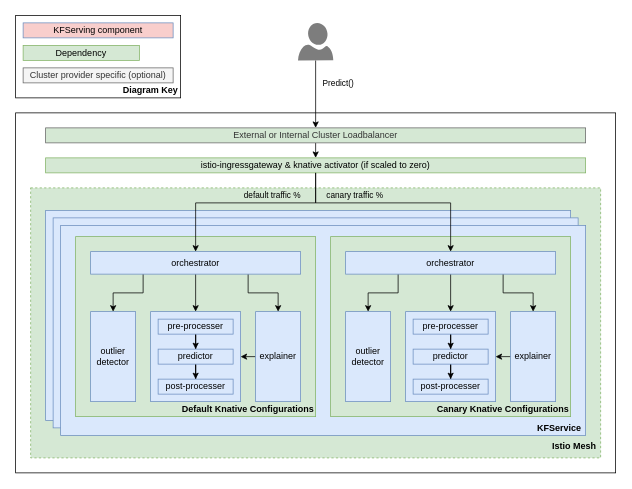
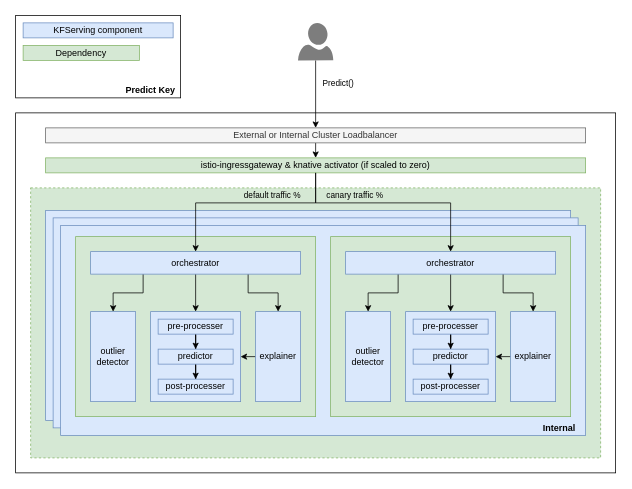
  <mxCell id="0" />
  <mxCell id="1" parent="0" />
  <mxCell id="2" value="" style="rounded=0;whiteSpace=wrap;html=1;" vertex="1" parent="1"><mxGeometry x="20" y="20" width="220" height="110" as="geometry" /></mxCell>
  <mxCell id="3" value="" style="rounded=0;whiteSpace=wrap;html=1;" vertex="1" parent="1"><mxGeometry x="20" y="150" width="800" height="480" as="geometry" /></mxCell>
  <mxCell id="4" value="" style="rounded=0;whiteSpace=wrap;html=1;dashed=1;fillColor=#d5e8d4;strokeColor=#82b366;" vertex="1" parent="1"><mxGeometry x="40" y="250" width="760" height="360" as="geometry" /></mxCell>
  <mxCell id="5" value="" style="rounded=0;whiteSpace=wrap;html=1;fillColor=#dae8fc;strokeColor=#6c8ebf;" vertex="1" parent="1"><mxGeometry x="60" y="280" width="700" height="280" as="geometry" /></mxCell>
  <mxCell id="6" value="" style="rounded=0;whiteSpace=wrap;html=1;fillColor=#dae8fc;strokeColor=#6c8ebf;" vertex="1" parent="1"><mxGeometry x="70" y="290" width="700" height="280" as="geometry" /></mxCell>
  <mxCell id="7" value="" style="rounded=0;whiteSpace=wrap;html=1;fillColor=#dae8fc;strokeColor=#6c8ebf;" vertex="1" parent="1"><mxGeometry x="80" y="300" width="700" height="280" as="geometry" /></mxCell>
  <mxCell id="8" value="" style="rounded=0;whiteSpace=wrap;html=1;fillColor=#d5e8d4;strokeColor=#82b366;" vertex="1" parent="1"><mxGeometry x="440" y="315" width="320" height="240" as="geometry" /></mxCell>
  <mxCell id="9" value="" style="rounded=0;whiteSpace=wrap;html=1;fillColor=#dae8fc;strokeColor=#6c8ebf;" vertex="1" parent="1"><mxGeometry x="540" y="415" width="120" height="120" as="geometry" /></mxCell>
  <mxCell id="10" value="istio-ingressgateway &amp;amp; knative activator (if scaled to zero)" style="rounded=0;whiteSpace=wrap;html=1;fillColor=#d5e8d4;strokeColor=#82b366;" vertex="1" parent="1"><mxGeometry x="60" y="210" width="720" height="20" as="geometry" /></mxCell>
  <mxCell id="11" value="canary traffic %" style="rounded=0;orthogonalLoop=1;jettySize=auto;html=1;exitX=0.5;exitY=1;exitDx=0;exitDy=0;entryX=0.5;entryY=0;entryDx=0;entryDy=0;strokeColor=#000000;labelBackgroundColor=none;edgeStyle=orthogonalEdgeStyle;" edge="1" parent="1" source="10" target="23"><mxGeometry x="-0.355" y="10" relative="1" as="geometry"><mxPoint x="420" y="230" as="sourcePoint" /><Array as="points"><mxPoint x="420" y="270" /><mxPoint x="600" y="270" /></Array><mxPoint as="offset" /></mxGeometry></mxCell>
  <mxCell id="12" style="edgeStyle=orthogonalEdgeStyle;rounded=0;orthogonalLoop=1;jettySize=auto;html=1;exitX=0.5;exitY=1;exitDx=0;exitDy=0;" edge="1" parent="1" source="13" target="17"><mxGeometry relative="1" as="geometry" /></mxCell>
  <mxCell id="13" value="pre-processer" style="rounded=0;whiteSpace=wrap;html=1;fillColor=#dae8fc;strokeColor=#6c8ebf;" vertex="1" parent="1"><mxGeometry x="550" y="425" width="100" height="20" as="geometry" /></mxCell>
  <mxCell id="14" style="edgeStyle=orthogonalEdgeStyle;rounded=0;orthogonalLoop=1;jettySize=auto;html=1;exitX=0;exitY=0.5;exitDx=0;exitDy=0;entryX=1;entryY=0.5;entryDx=0;entryDy=0;" edge="1" parent="1" source="15" target="9"><mxGeometry relative="1" as="geometry" /></mxCell>
  <mxCell id="15" value="explainer" style="rounded=0;whiteSpace=wrap;html=1;fillColor=#dae8fc;strokeColor=#6c8ebf;" vertex="1" parent="1"><mxGeometry x="680" y="415" width="60" height="120" as="geometry" /></mxCell>
  <mxCell id="16" style="edgeStyle=orthogonalEdgeStyle;rounded=0;orthogonalLoop=1;jettySize=auto;html=1;exitX=0.5;exitY=1;exitDx=0;exitDy=0;" edge="1" parent="1" source="17" target="18"><mxGeometry relative="1" as="geometry" /></mxCell>
  <mxCell id="17" value="predictor" style="rounded=0;whiteSpace=wrap;html=1;fillColor=#dae8fc;strokeColor=#6c8ebf;" vertex="1" parent="1"><mxGeometry x="550" y="465" width="100" height="20" as="geometry" /></mxCell>
  <mxCell id="18" value="post-processer" style="rounded=0;whiteSpace=wrap;html=1;fillColor=#dae8fc;strokeColor=#6c8ebf;" vertex="1" parent="1"><mxGeometry x="550" y="505" width="100" height="20" as="geometry" /></mxCell>
  <mxCell id="19" value="outlier detector" style="rounded=0;whiteSpace=wrap;html=1;fillColor=#dae8fc;strokeColor=#6c8ebf;" vertex="1" parent="1"><mxGeometry x="460" y="415" width="60" height="120" as="geometry" /></mxCell>
  <mxCell id="20" style="edgeStyle=orthogonalEdgeStyle;rounded=0;orthogonalLoop=1;jettySize=auto;html=1;entryX=0.5;entryY=0;entryDx=0;entryDy=0;" edge="1" parent="1" source="23" target="9"><mxGeometry relative="1" as="geometry" /></mxCell>
  <mxCell id="21" style="edgeStyle=orthogonalEdgeStyle;rounded=0;orthogonalLoop=1;jettySize=auto;html=1;exitX=0.75;exitY=1;exitDx=0;exitDy=0;entryX=0.5;entryY=0;entryDx=0;entryDy=0;" edge="1" parent="1" source="23" target="15"><mxGeometry relative="1" as="geometry" /></mxCell>
  <mxCell id="22" style="edgeStyle=orthogonalEdgeStyle;rounded=0;orthogonalLoop=1;jettySize=auto;html=1;exitX=0.25;exitY=1;exitDx=0;exitDy=0;entryX=0.5;entryY=0;entryDx=0;entryDy=0;" edge="1" parent="1" source="23" target="19"><mxGeometry relative="1" as="geometry" /></mxCell>
  <mxCell id="23" value="orchestrator" style="rounded=0;whiteSpace=wrap;html=1;fillColor=#dae8fc;strokeColor=#6c8ebf;" vertex="1" parent="1"><mxGeometry x="460" y="335" width="280" height="30" as="geometry" /></mxCell>
- <mxCell id="24" value="&lt;b&gt;Canary Knative Configurations&lt;/b&gt;" style="text;html=1;strokeColor=none;fillColor=none;align=center;verticalAlign=middle;whiteSpace=wrap;rounded=0;" vertex="1" parent="1"><mxGeometry x="580" y="535" width="180" height="20" as="geometry" /></mxCell>
  <mxCell id="25" value="" style="rounded=0;whiteSpace=wrap;html=1;fillColor=#d5e8d4;strokeColor=#82b366;" vertex="1" parent="1"><mxGeometry x="100" y="315" width="320" height="240" as="geometry" /></mxCell>
  <mxCell id="26" value="" style="rounded=0;whiteSpace=wrap;html=1;fillColor=#dae8fc;strokeColor=#6c8ebf;" vertex="1" parent="1"><mxGeometry x="200" y="415" width="120" height="120" as="geometry" /></mxCell>
  <mxCell id="27" style="edgeStyle=orthogonalEdgeStyle;rounded=0;orthogonalLoop=1;jettySize=auto;html=1;exitX=0.5;exitY=1;exitDx=0;exitDy=0;" edge="1" parent="1" source="28" target="32"><mxGeometry relative="1" as="geometry" /></mxCell>
  <mxCell id="28" value="pre-processer" style="rounded=0;whiteSpace=wrap;html=1;fillColor=#dae8fc;strokeColor=#6c8ebf;" vertex="1" parent="1"><mxGeometry x="210" y="425" width="100" height="20" as="geometry" /></mxCell>
  <mxCell id="29" style="edgeStyle=orthogonalEdgeStyle;rounded=0;orthogonalLoop=1;jettySize=auto;html=1;exitX=0;exitY=0.5;exitDx=0;exitDy=0;entryX=1;entryY=0.5;entryDx=0;entryDy=0;" edge="1" parent="1" source="30" target="26"><mxGeometry relative="1" as="geometry" /></mxCell>
  <mxCell id="30" value="explainer" style="rounded=0;whiteSpace=wrap;html=1;fillColor=#dae8fc;strokeColor=#6c8ebf;" vertex="1" parent="1"><mxGeometry x="340" y="415" width="60" height="120" as="geometry" /></mxCell>
  <mxCell id="31" style="edgeStyle=orthogonalEdgeStyle;rounded=0;orthogonalLoop=1;jettySize=auto;html=1;exitX=0.5;exitY=1;exitDx=0;exitDy=0;" edge="1" parent="1" source="32" target="33"><mxGeometry relative="1" as="geometry" /></mxCell>
  <mxCell id="32" value="predictor" style="rounded=0;whiteSpace=wrap;html=1;fillColor=#dae8fc;strokeColor=#6c8ebf;" vertex="1" parent="1"><mxGeometry x="210" y="465" width="100" height="20" as="geometry" /></mxCell>
  <mxCell id="33" value="post-processer" style="rounded=0;whiteSpace=wrap;html=1;fillColor=#dae8fc;strokeColor=#6c8ebf;" vertex="1" parent="1"><mxGeometry x="210" y="505" width="100" height="20" as="geometry" /></mxCell>
  <mxCell id="34" value="outlier detector" style="rounded=0;whiteSpace=wrap;html=1;fillColor=#dae8fc;strokeColor=#6c8ebf;" vertex="1" parent="1"><mxGeometry x="120" y="415" width="60" height="120" as="geometry" /></mxCell>
  <mxCell id="35" style="edgeStyle=orthogonalEdgeStyle;rounded=0;orthogonalLoop=1;jettySize=auto;html=1;entryX=0.5;entryY=0;entryDx=0;entryDy=0;" edge="1" parent="1" source="38" target="26"><mxGeometry relative="1" as="geometry" /></mxCell>
  <mxCell id="36" style="edgeStyle=orthogonalEdgeStyle;rounded=0;orthogonalLoop=1;jettySize=auto;html=1;exitX=0.75;exitY=1;exitDx=0;exitDy=0;entryX=0.5;entryY=0;entryDx=0;entryDy=0;" edge="1" parent="1" source="38" target="30"><mxGeometry relative="1" as="geometry" /></mxCell>
  <mxCell id="37" style="edgeStyle=orthogonalEdgeStyle;rounded=0;orthogonalLoop=1;jettySize=auto;html=1;exitX=0.25;exitY=1;exitDx=0;exitDy=0;entryX=0.5;entryY=0;entryDx=0;entryDy=0;" edge="1" parent="1" source="38" target="34"><mxGeometry relative="1" as="geometry" /></mxCell>
  <mxCell id="38" value="orchestrator" style="rounded=0;whiteSpace=wrap;html=1;fillColor=#dae8fc;strokeColor=#6c8ebf;" vertex="1" parent="1"><mxGeometry x="120" y="335" width="280" height="30" as="geometry" /></mxCell>
- <mxCell id="39" value="&lt;b&gt;Default Knative Configurations&lt;/b&gt;" style="text;html=1;strokeColor=none;fillColor=none;align=center;verticalAlign=middle;whiteSpace=wrap;rounded=0;" vertex="1" parent="1"><mxGeometry x="240" y="535" width="180" height="20" as="geometry" /></mxCell>
- <mxCell id="40" value="&lt;b&gt;KFService&lt;/b&gt;" style="text;html=1;strokeColor=none;fillColor=none;align=center;verticalAlign=middle;whiteSpace=wrap;rounded=0;" vertex="1" parent="1"><mxGeometry x="710" y="560" width="70" height="20" as="geometry" /></mxCell>
+ <mxCell id="40" value="&lt;b&gt;Internal&lt;/b&gt;" style="text;html=1;strokeColor=none;fillColor=none;align=center;verticalAlign=middle;whiteSpace=wrap;rounded=0;" vertex="1" parent="1"><mxGeometry x="710" y="560" width="70" height="20" as="geometry" /></mxCell>
  <mxCell id="41" style="edgeStyle=none;rounded=0;jumpStyle=sharp;orthogonalLoop=1;jettySize=auto;html=1;strokeColor=#000000;" edge="1" parent="1" source="42" target="10"><mxGeometry relative="1" as="geometry" /></mxCell>
- <mxCell id="42" value="External or Internal Cluster Loadbalancer" style="rounded=0;whiteSpace=wrap;html=1;fillColor=#d5e8d4;strokeColor=#666666;fontColor=#333333;" vertex="1" parent="1"><mxGeometry x="60" y="170" width="720" height="20" as="geometry" /></mxCell>
- <mxCell id="43" value="&lt;b&gt;Istio Mesh&lt;/b&gt;" style="text;html=1;strokeColor=none;fillColor=none;align=center;verticalAlign=middle;whiteSpace=wrap;rounded=0;" vertex="1" parent="1"><mxGeometry x="730" y="585" width="70" height="20" as="geometry" /></mxCell>
+ <mxCell id="42" value="External or Internal Cluster Loadbalancer" style="rounded=0;whiteSpace=wrap;html=1;fillColor=#f5f5f5;strokeColor=#666666;fontColor=#333333;" vertex="1" parent="1"><mxGeometry x="60" y="170" width="720" height="20" as="geometry" /></mxCell>
  <mxCell id="44" style="edgeStyle=none;rounded=0;jumpStyle=sharp;orthogonalLoop=1;jettySize=auto;html=1;exitX=0.5;exitY=1;exitDx=0;exitDy=0;strokeColor=#000000;" edge="1" parent="1" source="7" target="7"><mxGeometry relative="1" as="geometry" /></mxCell>
  <mxCell id="45" value="Dependency" style="rounded=0;whiteSpace=wrap;html=1;fillColor=#d5e8d4;strokeColor=#82b366;" vertex="1" parent="1"><mxGeometry x="30" y="60" width="155" height="20" as="geometry" /></mxCell>
  <mxCell id="46" style="edgeStyle=orthogonalEdgeStyle;rounded=0;jumpStyle=sharp;orthogonalLoop=1;jettySize=auto;html=1;exitX=0.25;exitY=0;exitDx=0;exitDy=0;labelBackgroundColor=none;strokeColor=#000000;opacity=0;" edge="1" parent="1" source="47"><mxGeometry relative="1" as="geometry"><mxPoint x="90" y="40" as="targetPoint" /></mxGeometry></mxCell>
- <mxCell id="47" value="KFServing component" style="rounded=0;whiteSpace=wrap;html=1;fillColor=#f8cecc;strokeColor=#6c8ebf;" vertex="1" parent="1"><mxGeometry x="30" y="30" width="200" height="20" as="geometry" /></mxCell>
- <mxCell id="48" value="Cluster provider specific (optional)" style="rounded=0;whiteSpace=wrap;html=1;fillColor=#f5f5f5;strokeColor=#666666;fontColor=#333333;" vertex="1" parent="1"><mxGeometry x="30" y="90" width="200" height="20" as="geometry" /></mxCell>
+ <mxCell id="47" value="KFServing component" style="rounded=0;whiteSpace=wrap;html=1;fillColor=#dae8fc;strokeColor=#6c8ebf;" vertex="1" parent="1"><mxGeometry x="30" y="30" width="200" height="20" as="geometry" /></mxCell>
  <mxCell id="49" style="edgeStyle=orthogonalEdgeStyle;rounded=0;jumpStyle=sharp;orthogonalLoop=1;jettySize=auto;html=1;labelBackgroundColor=none;strokeColor=#000000;opacity=0;" edge="1" parent="1" source="50"><mxGeometry relative="1" as="geometry"><mxPoint x="80" y="130" as="targetPoint" /></mxGeometry></mxCell>
- <mxCell id="50" value="&lt;b&gt;Diagram Key&lt;/b&gt;" style="text;html=1;strokeColor=none;fillColor=none;align=center;verticalAlign=middle;whiteSpace=wrap;rounded=0;" vertex="1" parent="1"><mxGeometry x="160" y="110" width="80" height="20" as="geometry" /></mxCell>
+ <mxCell id="50" value="&lt;b&gt;Predict Key&lt;/b&gt;" style="text;html=1;strokeColor=none;fillColor=none;align=center;verticalAlign=middle;whiteSpace=wrap;rounded=0;" vertex="1" parent="1"><mxGeometry x="160" y="110" width="80" height="20" as="geometry" /></mxCell>
  <mxCell id="51" value="Predict()" style="edgeStyle=orthogonalEdgeStyle;rounded=0;jumpStyle=sharp;orthogonalLoop=1;jettySize=auto;html=1;labelBackgroundColor=none;strokeColor=#000000;" edge="1" parent="1" source="52" target="42"><mxGeometry x="-0.333" y="30" relative="1" as="geometry"><mxPoint as="offset" /></mxGeometry></mxCell>
  <mxCell id="52" value="" style="shadow=0;dashed=0;html=1;strokeColor=none;labelPosition=center;verticalLabelPosition=bottom;verticalAlign=top;align=center;shape=mxgraph.azure.user;fillColor=#7D7D7D;" vertex="1" parent="1"><mxGeometry x="396.5" y="30" width="47" height="50" as="geometry" /></mxCell>
  <mxCell id="53" value="default traffic %" style="edgeStyle=orthogonalEdgeStyle;rounded=0;jumpStyle=sharp;orthogonalLoop=1;jettySize=auto;html=1;exitX=0.5;exitY=1;exitDx=0;exitDy=0;entryX=0.5;entryY=0;entryDx=0;entryDy=0;strokeColor=#000000;labelBackgroundColor=none;" edge="1" parent="1" source="10" target="38"><mxGeometry x="-0.259" y="-10" relative="1" as="geometry"><mxPoint x="420" y="230" as="sourcePoint" /><Array as="points"><mxPoint x="420" y="270" /><mxPoint x="260" y="270" /></Array><mxPoint as="offset" /></mxGeometry></mxCell>
